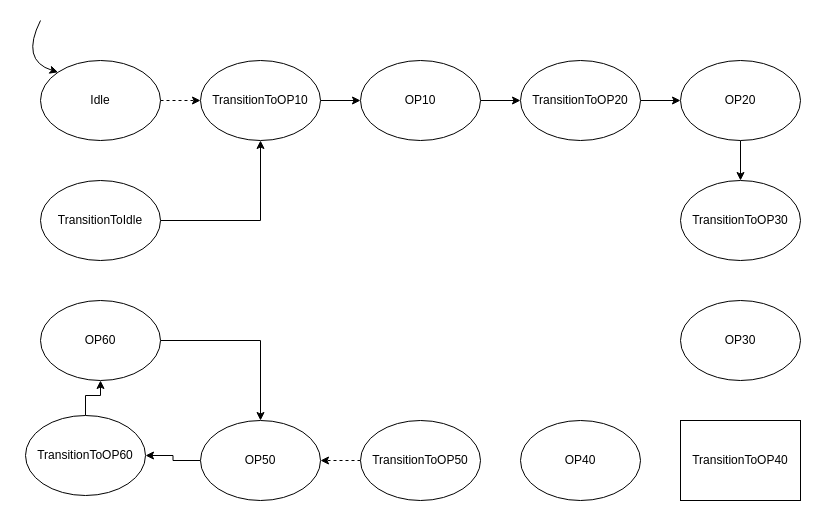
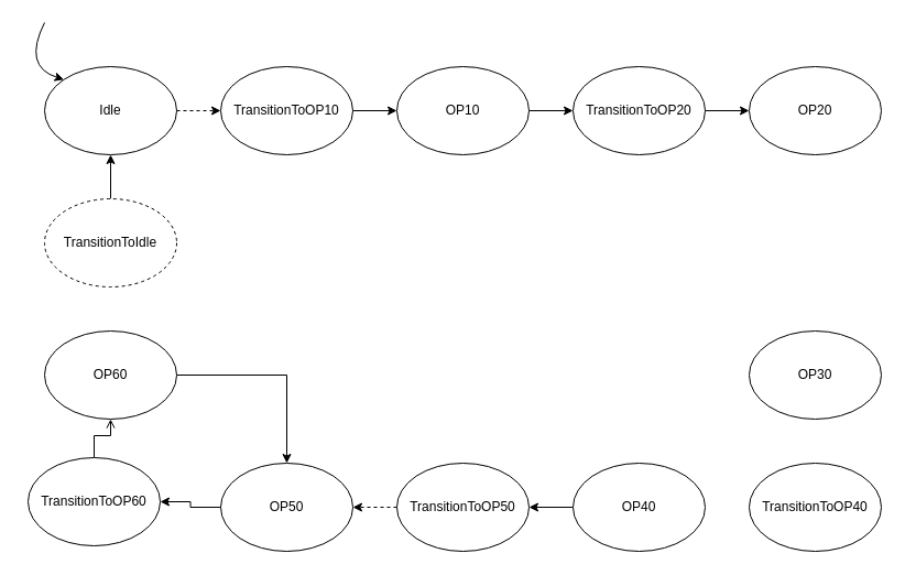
  <mxCell id="0" />
  <mxCell id="1" parent="0" />
  <mxCell id="2" value="" style="edgeStyle=orthogonalEdgeStyle;rounded=0;orthogonalLoop=1;jettySize=auto;html=1;dashed=1;" edge="1" parent="1" source="3" target="5"><mxGeometry relative="1" as="geometry" /></mxCell>
  <mxCell id="3" value="Idle" style="ellipse;whiteSpace=wrap;html=1;" vertex="1" parent="1"><mxGeometry x="40" y="60" width="120" height="80" as="geometry" /></mxCell>
  <mxCell id="4" value="" style="edgeStyle=orthogonalEdgeStyle;rounded=0;orthogonalLoop=1;jettySize=auto;html=1;" edge="1" parent="1" source="5" target="7"><mxGeometry relative="1" as="geometry" /></mxCell>
  <mxCell id="5" value="TransitionToOP10" style="ellipse;whiteSpace=wrap;html=1;" vertex="1" parent="1"><mxGeometry x="200" y="60" width="120" height="80" as="geometry" /></mxCell>
  <mxCell id="6" value="" style="edgeStyle=orthogonalEdgeStyle;rounded=0;orthogonalLoop=1;jettySize=auto;html=1;" edge="1" parent="1" source="7" target="9"><mxGeometry relative="1" as="geometry" /></mxCell>
  <mxCell id="7" value="OP10" style="ellipse;whiteSpace=wrap;html=1;" vertex="1" parent="1"><mxGeometry x="360" y="60" width="120" height="80" as="geometry" /></mxCell>
  <mxCell id="8" value="" style="edgeStyle=orthogonalEdgeStyle;rounded=0;orthogonalLoop=1;jettySize=auto;html=1;" edge="1" parent="1" source="9" target="11"><mxGeometry relative="1" as="geometry" /></mxCell>
  <mxCell id="9" value="TransitionToOP20" style="ellipse;whiteSpace=wrap;html=1;" vertex="1" parent="1"><mxGeometry x="520" y="60" width="120" height="80" as="geometry" /></mxCell>
- <mxCell id="10" value="" style="edgeStyle=orthogonalEdgeStyle;rounded=0;orthogonalLoop=1;jettySize=auto;html=1;" edge="1" parent="1" source="11" target="12"><mxGeometry relative="1" as="geometry" /></mxCell>
  <mxCell id="11" value="OP20" style="ellipse;whiteSpace=wrap;html=1;" vertex="1" parent="1"><mxGeometry x="680" y="60" width="120" height="80" as="geometry" /></mxCell>
- <mxCell id="12" value="TransitionToOP30" style="ellipse;whiteSpace=wrap;html=1;" vertex="1" parent="1"><mxGeometry x="680" y="180" width="120" height="80" as="geometry" /></mxCell>
  <mxCell id="13" value="OP30" style="ellipse;whiteSpace=wrap;html=1;" vertex="1" parent="1"><mxGeometry x="680" y="300" width="120" height="80" as="geometry" /></mxCell>
- <mxCell id="14" value="" style="edgeStyle=orthogonalEdgeStyle;rounded=0;orthogonalLoop=1;jettySize=auto;html=1;" edge="1" parent="1" source="15" target="17"><mxGeometry relative="1" as="geometry" /></mxCell>
+ <mxCell id="14" value="" style="edgeStyle=orthogonalEdgeStyle;rounded=0;orthogonalLoop=1;jettySize=auto;html=1;endArrow=open;" edge="1" parent="1" source="15" target="17"><mxGeometry relative="1" as="geometry" /></mxCell>
  <mxCell id="15" value="TransitionToOP60" style="ellipse;whiteSpace=wrap;html=1;" vertex="1" parent="1"><mxGeometry x="25" y="415" width="120" height="80" as="geometry" /></mxCell>
  <mxCell id="16" value="" style="edgeStyle=orthogonalEdgeStyle;rounded=0;orthogonalLoop=1;jettySize=auto;html=1;" edge="1" parent="1" source="17" target="21"><mxGeometry relative="1" as="geometry" /></mxCell>
  <mxCell id="17" value="OP60" style="ellipse;whiteSpace=wrap;html=1;" vertex="1" parent="1"><mxGeometry x="40" y="300" width="120" height="80" as="geometry" /></mxCell>
  <mxCell id="18" value="" style="edgeStyle=orthogonalEdgeStyle;rounded=0;orthogonalLoop=1;jettySize=auto;html=1;dashed=1;" edge="1" parent="1" source="19" target="21"><mxGeometry relative="1" as="geometry" /></mxCell>
  <mxCell id="19" value="TransitionToOP50" style="ellipse;whiteSpace=wrap;html=1;" vertex="1" parent="1"><mxGeometry x="360" y="420" width="120" height="80" as="geometry" /></mxCell>
  <mxCell id="20" value="" style="edgeStyle=orthogonalEdgeStyle;rounded=0;orthogonalLoop=1;jettySize=auto;html=1;" edge="1" parent="1" source="21" target="15"><mxGeometry relative="1" as="geometry" /></mxCell>
  <mxCell id="21" value="OP50" style="ellipse;whiteSpace=wrap;html=1;" vertex="1" parent="1"><mxGeometry x="200" y="420" width="120" height="80" as="geometry" /></mxCell>
- <mxCell id="22" value="TransitionToOP40" style="whiteSpace=wrap;html=1;rounded=0;" vertex="1" parent="1"><mxGeometry x="680" y="420" width="120" height="80" as="geometry" /></mxCell>
+ <mxCell id="22" value="TransitionToOP40" style="ellipse;whiteSpace=wrap;html=1;" vertex="1" parent="1"><mxGeometry x="680" y="420" width="120" height="80" as="geometry" /></mxCell>
+ <mxCell id="23" value="" style="edgeStyle=orthogonalEdgeStyle;rounded=0;orthogonalLoop=1;jettySize=auto;html=1;" edge="1" parent="1" source="24" target="19"><mxGeometry relative="1" as="geometry" /></mxCell>
  <mxCell id="24" value="OP40" style="ellipse;whiteSpace=wrap;html=1;" vertex="1" parent="1"><mxGeometry x="520" y="420" width="120" height="80" as="geometry" /></mxCell>
- <mxCell id="25" value="" style="edgeStyle=orthogonalEdgeStyle;rounded=0;orthogonalLoop=1;jettySize=auto;html=1;" edge="1" parent="1" source="26" target="5"><mxGeometry relative="1" as="geometry" /></mxCell>
- <mxCell id="26" value="TransitionToIdle" style="ellipse;whiteSpace=wrap;html=1;" vertex="1" parent="1"><mxGeometry x="40" y="180" width="120" height="80" as="geometry" /></mxCell>
+ <mxCell id="25" value="" style="edgeStyle=orthogonalEdgeStyle;rounded=0;orthogonalLoop=1;jettySize=auto;html=1;" edge="1" parent="1" source="26" target="3"><mxGeometry relative="1" as="geometry" /></mxCell>
+ <mxCell id="26" value="TransitionToIdle" style="ellipse;whiteSpace=wrap;html=1;dashed=1;" vertex="1" parent="1"><mxGeometry x="40" y="180" width="120" height="80" as="geometry" /></mxCell>
  <mxCell id="27" value="" style="curved=1;endArrow=classic;html=1;entryX=0;entryY=0;entryDx=0;entryDy=0;" edge="1" parent="1" target="3"><mxGeometry width="50" height="50" relative="1" as="geometry"><mxPoint x="40" y="20" as="sourcePoint" /><mxPoint x="80" y="0" as="targetPoint" /><Array as="points"><mxPoint x="20" y="60" /></Array></mxGeometry></mxCell>
